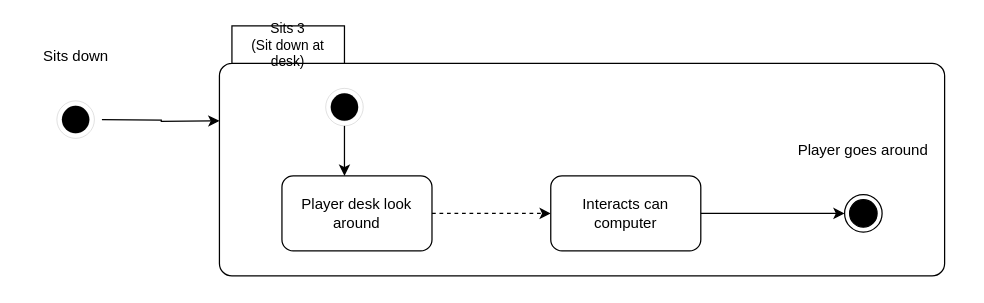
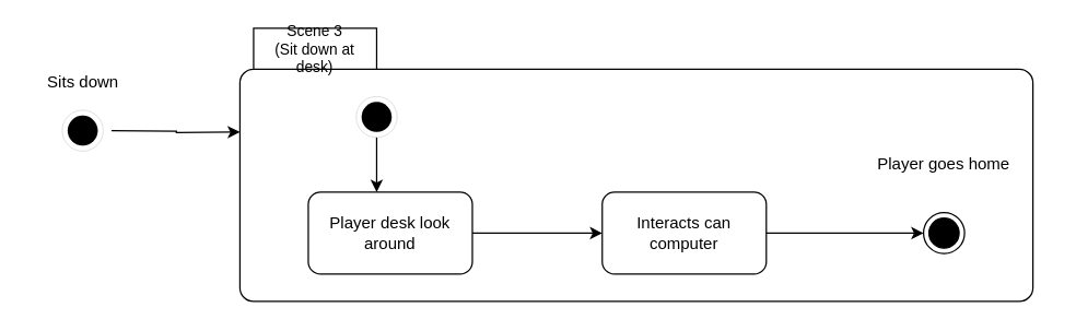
  <mxCell id="0" />
  <mxCell id="1" parent="0" />
  <mxCell id="2" value="" style="ellipse;html=1;shape=endState;fillColor=strokeColor;strokeWidth=0;" parent="1" vertex="1"><mxGeometry x="45" y="80" width="30" height="30" as="geometry" /></mxCell>
- <mxCell id="3" value="Sits down" style="text;html=1;align=center;verticalAlign=middle;resizable=0;points=[];autosize=1;strokeColor=none;fillColor=none;" parent="1" vertex="1"><mxGeometry x="20" y="30" width="80" height="30" as="geometry" /></mxCell>
- <mxCell id="4" value="&lt;font style=&quot;font-size: 11px;&quot;&gt;Sits 3&lt;br&gt;&lt;/font&gt;&lt;div style=&quot;font-size: 11px;&quot;&gt;&lt;font style=&quot;font-size: 11px;&quot;&gt;(Sit down at desk)&lt;/font&gt;&lt;/div&gt;" style="shape=folder;align=center;verticalAlign=middle;fontStyle=0;tabWidth=100;tabHeight=30;tabPosition=left;html=1;boundedLbl=1;labelInHeader=1;rounded=1;absoluteArcSize=1;arcSize=10;whiteSpace=wrap;" parent="1" vertex="1"><mxGeometry x="175" y="20" width="580" height="200" as="geometry" /></mxCell>
+ <mxCell id="3" value="Sits down" style="text;html=1;align=center;verticalAlign=middle;resizable=0;points=[];autosize=1;strokeColor=none;fillColor=none;" parent="1" vertex="1"><mxGeometry x="20" y="45" width="80" height="30" as="geometry" /></mxCell>
+ <mxCell id="4" value="&lt;font style=&quot;font-size: 11px;&quot;&gt;Scene 3&lt;br&gt;&lt;/font&gt;&lt;div style=&quot;font-size: 11px;&quot;&gt;&lt;font style=&quot;font-size: 11px;&quot;&gt;(Sit down at desk)&lt;/font&gt;&lt;/div&gt;" style="shape=folder;align=center;verticalAlign=middle;fontStyle=0;tabWidth=100;tabHeight=30;tabPosition=left;html=1;boundedLbl=1;labelInHeader=1;rounded=1;absoluteArcSize=1;arcSize=10;whiteSpace=wrap;" parent="1" vertex="1"><mxGeometry x="175" y="20" width="580" height="200" as="geometry" /></mxCell>
  <mxCell id="5" style="edgeStyle=orthogonalEdgeStyle;rounded=0;orthogonalLoop=1;jettySize=auto;html=1;" parent="1" edge="1"><mxGeometry relative="1" as="geometry"><mxPoint x="81.02" y="95.034" as="sourcePoint" /><mxPoint x="175" y="96" as="targetPoint" /></mxGeometry></mxCell>
  <mxCell id="6" value="" style="ellipse;html=1;shape=endState;fillColor=strokeColor;strokeWidth=0;" parent="1" vertex="1"><mxGeometry x="260" y="70" width="30" height="30" as="geometry" /></mxCell>
- <mxCell id="7" style="edgeStyle=orthogonalEdgeStyle;rounded=0;orthogonalLoop=1;jettySize=auto;html=1;entryX=0;entryY=0.5;entryDx=0;entryDy=0;dashed=1;" parent="1" source="8" target="10" edge="1"><mxGeometry relative="1" as="geometry" /></mxCell>
+ <mxCell id="7" style="edgeStyle=orthogonalEdgeStyle;rounded=0;orthogonalLoop=1;jettySize=auto;html=1;entryX=0;entryY=0.5;entryDx=0;entryDy=0;" parent="1" source="8" target="10" edge="1"><mxGeometry relative="1" as="geometry" /></mxCell>
  <mxCell id="8" value="Player desk look around" style="rounded=1;whiteSpace=wrap;html=1;" parent="1" vertex="1"><mxGeometry x="225" y="140" width="120" height="60" as="geometry" /></mxCell>
  <mxCell id="9" style="edgeStyle=orthogonalEdgeStyle;rounded=0;orthogonalLoop=1;jettySize=auto;html=1;exitX=0.5;exitY=1;exitDx=0;exitDy=0;" parent="1" source="6" edge="1"><mxGeometry relative="1" as="geometry"><mxPoint x="275" y="120" as="sourcePoint" /><mxPoint x="275" y="140" as="targetPoint" /></mxGeometry></mxCell>
  <mxCell id="10" value="Interacts can computer" style="rounded=1;whiteSpace=wrap;html=1;" parent="1" vertex="1"><mxGeometry x="440" y="140" width="120" height="60" as="geometry" /></mxCell>
  <mxCell id="11" value="" style="endArrow=classic;html=1;rounded=0;exitX=1;exitY=0.5;exitDx=0;exitDy=0;entryX=0;entryY=0.5;entryDx=0;entryDy=0;" parent="1" source="10" target="12" edge="1"><mxGeometry width="50" height="50" relative="1" as="geometry"><mxPoint x="615" y="200" as="sourcePoint" /><mxPoint x="665" y="150" as="targetPoint" /></mxGeometry></mxCell>
  <mxCell id="12" value="" style="ellipse;html=1;shape=endState;fillColor=strokeColor;" parent="1" vertex="1"><mxGeometry x="675" y="155" width="30" height="30" as="geometry" /></mxCell>
- <mxCell id="13" value="Player goes around" style="text;html=1;align=center;verticalAlign=middle;whiteSpace=wrap;rounded=0;" parent="1" vertex="1"><mxGeometry x="615" y="100" width="150" height="40" as="geometry" /></mxCell>
+ <mxCell id="13" value="Player goes home" style="text;html=1;align=center;verticalAlign=middle;whiteSpace=wrap;rounded=0;" parent="1" vertex="1"><mxGeometry x="615" y="100" width="150" height="40" as="geometry" /></mxCell>
